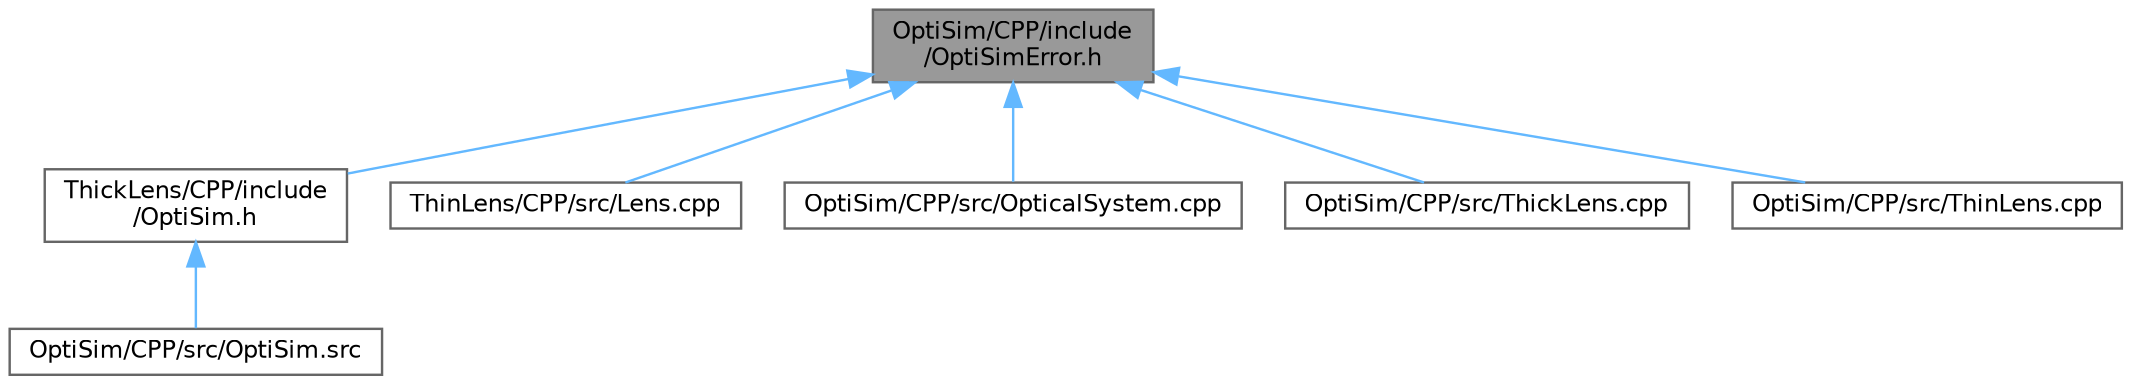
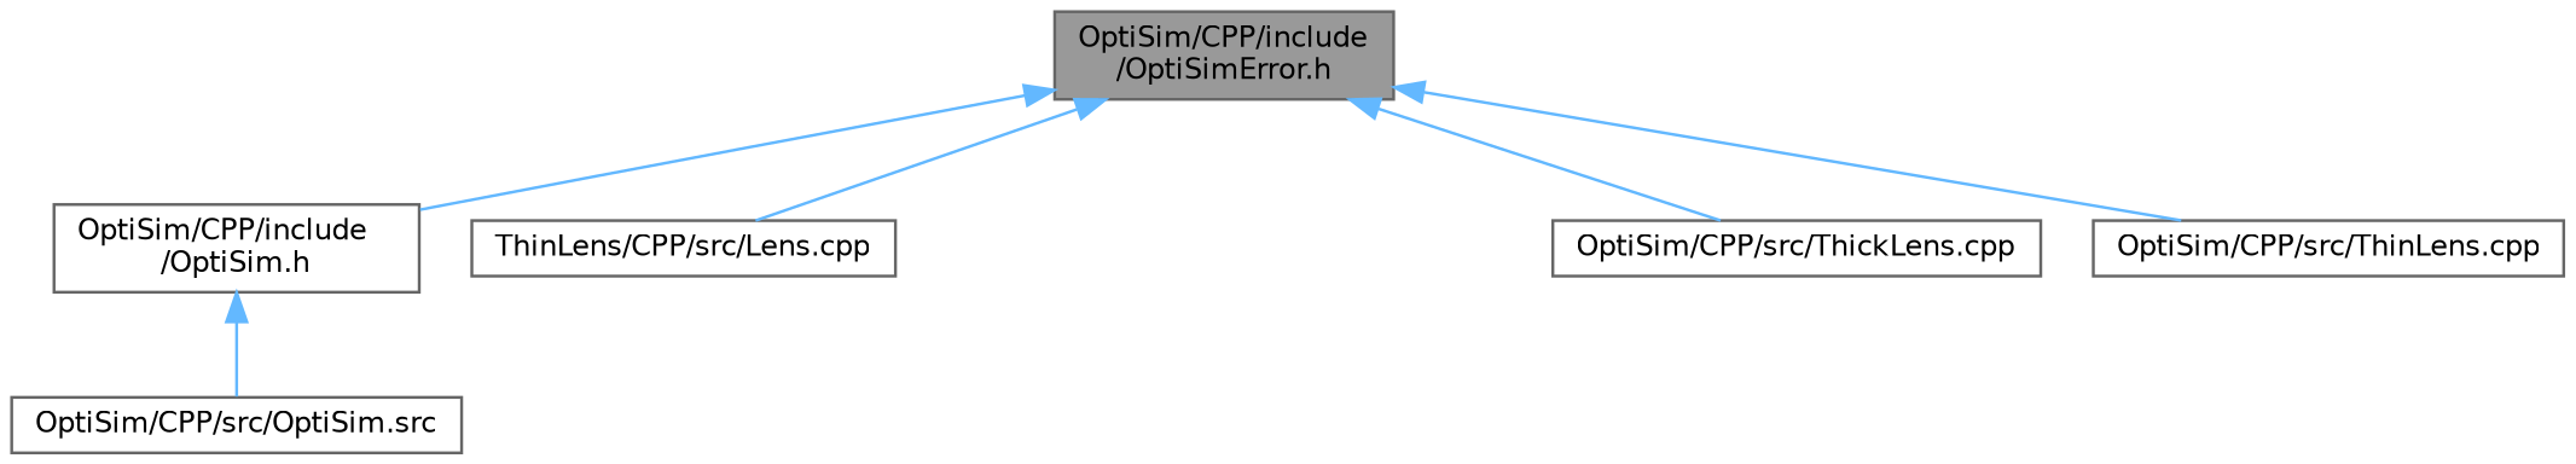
  digraph {
    node [color=grey40 fillcolor=white fontname=Helvetica fontsize=10 shape=box style=filled]
    edge [color=steelblue1 dir=back fontname=Helvetica fontsize=10 labelfontname=Helvetica labelfontsize=10 style=solid]
    n1 [color=gray40 fillcolor=grey60 fontcolor=black height=0.2 label="OptiSim/CPP/include\l/OptiSimError.h" width=0.4]
-   n2 [height=0.2 label="ThickLens/CPP/include\l/OptiSim.h" width=0.4]
+   n2 [height=0.2 label="OptiSim/CPP/include\l/OptiSim.h" width=0.4]
    n3 [height=0.2 label="ThinLens/CPP/src/Lens.cpp" width=0.4]
-   n4 [height=0.2 label="OptiSim/CPP/src/OpticalSystem.cpp" width=0.4]
    n5 [height=0.2 label="OptiSim/CPP/src/ThickLens.cpp" width=0.4]
    n6 [height=0.2 label="OptiSim/CPP/src/ThinLens.cpp" width=0.4]
    n7 [height=0.2 label="OptiSim/CPP/src/OptiSim.src" width=0.4]
    n1 -> n2
    n1 -> n3
-   n1 -> n4
    n1 -> n5
    n1 -> n6
    n2 -> n7
  }
